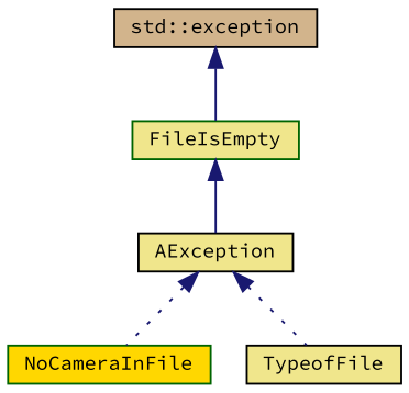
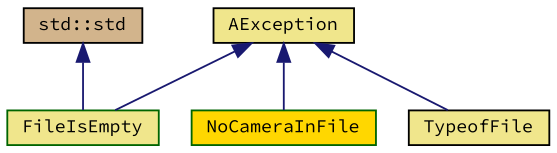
  digraph {
    fontname="Source Code Pro"
    node [color=black fillcolor=khaki fontname="Source Code Pro" fontsize=10 shape=record style=filled]
    edge [color=midnightblue dir=back fontname="Source Code Pro" fontsize=10 labelfontname=Helvetica labelfontsize=10 style=solid]
    n1 [fontcolor=black height=0.2 label=AException width=0.4]
    n2 [color=darkgreen height=0.2 label=FileIsEmpty width=0.4]
    n3 [color=darkgreen fillcolor=gold height=0.2 label=NoCameraInFile width=0.4]
    n4 [height=0.2 label=TypeofFile width=0.4]
-   n5 [fillcolor=tan height=0.2 label="std::exception" width=0.4]
-   n2 -> n1
-   n1 -> n3 [style=dotted]
-   n1 -> n4 [style=dotted]
+   n5 [fillcolor=tan height=0.2 label="std::std" width=0.4]
+   n1 -> n2
+   n1 -> n3
+   n1 -> n4
    n5 -> n2
  }
